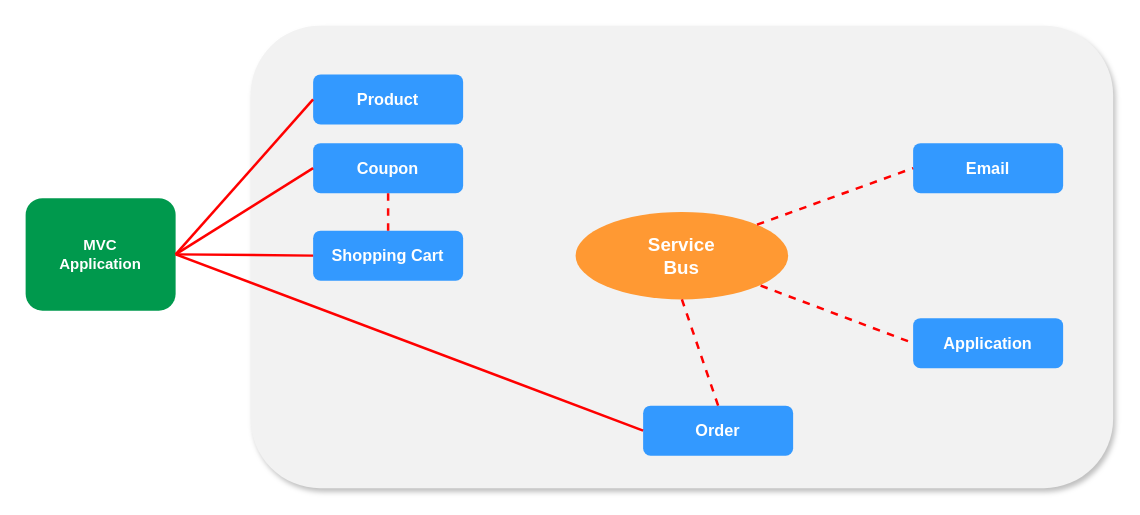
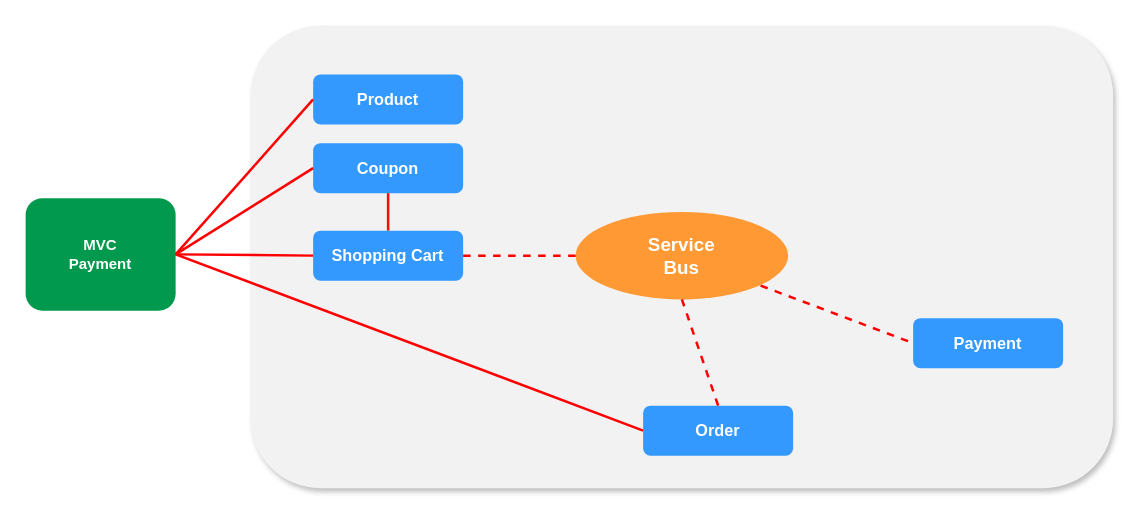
  <mxCell id="0" />
  <mxCell id="1" parent="0" />
  <mxCell id="2" value="" style="rounded=1;whiteSpace=wrap;html=1;shadow=1;glass=0;sketch=0;fontSize=50;fontColor=#FFFFFF;fillColor=#F2F2F2;strokeColor=none;" parent="1" vertex="1"><mxGeometry x="200" y="20" width="690" height="370" as="geometry" /></mxCell>
  <mxCell id="3" value="Product" style="rounded=1;whiteSpace=wrap;html=1;fontColor=#FFFFFF;fontStyle=1;fillColor=#3399FF;shadow=0;glass=0;sketch=0;strokeColor=none;fontSize=13;" parent="1" vertex="1"><mxGeometry x="250" y="59" width="120" height="40" as="geometry" /></mxCell>
  <mxCell id="4" value="Coupon" style="rounded=1;whiteSpace=wrap;html=1;fontColor=#FFFFFF;fontStyle=1;fillColor=#3399FF;shadow=0;glass=0;sketch=0;strokeColor=none;fontSize=13;" parent="1" vertex="1"><mxGeometry x="250" y="114" width="120" height="40" as="geometry" /></mxCell>
  <mxCell id="5" value="Shopping Cart" style="rounded=1;whiteSpace=wrap;html=1;fontColor=#FFFFFF;fontStyle=1;fillColor=#3399FF;shadow=0;glass=0;sketch=0;strokeColor=none;fontSize=13;" parent="1" vertex="1"><mxGeometry x="250" y="184" width="120" height="40" as="geometry" /></mxCell>
- <mxCell id="6" value="MVC&lt;br&gt;Application" style="rounded=1;whiteSpace=wrap;html=1;shadow=0;glass=0;sketch=0;fontColor=#FFFFFF;strokeColor=none;fillColor=#00994D;fontStyle=1" parent="1" vertex="1"><mxGeometry x="20" y="158" width="120" height="90" as="geometry" /></mxCell>
+ <mxCell id="6" value="MVC&lt;br&gt;Payment" style="rounded=1;whiteSpace=wrap;html=1;shadow=0;glass=0;sketch=0;fontColor=#FFFFFF;strokeColor=none;fillColor=#00994D;fontStyle=1" parent="1" vertex="1"><mxGeometry x="20" y="158" width="120" height="90" as="geometry" /></mxCell>
  <mxCell id="7" value="Order" style="rounded=1;whiteSpace=wrap;html=1;fontColor=#FFFFFF;fontStyle=1;fillColor=#3399FF;shadow=0;glass=0;sketch=0;strokeColor=none;fontSize=13;" parent="1" vertex="1"><mxGeometry x="514" y="324" width="120" height="40" as="geometry" /></mxCell>
- <mxCell id="8" value="Application" style="rounded=1;whiteSpace=wrap;html=1;fontColor=#FFFFFF;fontStyle=1;fillColor=#3399FF;shadow=0;glass=0;sketch=0;strokeColor=none;fontSize=13;" parent="1" vertex="1"><mxGeometry x="730" y="254" width="120" height="40" as="geometry" /></mxCell>
- <mxCell id="9" value="Email" style="rounded=1;whiteSpace=wrap;html=1;fontColor=#FFFFFF;fontStyle=1;fillColor=#3399FF;shadow=0;glass=0;sketch=0;strokeColor=none;fontSize=13;" parent="1" vertex="1"><mxGeometry x="730" y="114" width="120" height="40" as="geometry" /></mxCell>
+ <mxCell id="8" value="Payment" style="rounded=1;whiteSpace=wrap;html=1;fontColor=#FFFFFF;fontStyle=1;fillColor=#3399FF;shadow=0;glass=0;sketch=0;strokeColor=none;fontSize=13;" parent="1" vertex="1"><mxGeometry x="730" y="254" width="120" height="40" as="geometry" /></mxCell>
  <mxCell id="10" value="Service&lt;br style=&quot;font-size: 15px;&quot;&gt;Bus" style="ellipse;whiteSpace=wrap;html=1;rounded=1;shadow=0;glass=0;sketch=0;fontColor=#FFFFFF;strokeColor=none;fillColor=#FF9933;fontSize=15;fontStyle=1" parent="1" vertex="1"><mxGeometry x="460" y="169" width="170" height="70" as="geometry" /></mxCell>
  <mxCell id="11" value="" style="endArrow=none;html=1;strokeColor=#FF0000;strokeWidth=2;fontSize=50;fontColor=#FFFFFF;exitX=1;exitY=0.5;exitDx=0;exitDy=0;entryX=0;entryY=0.5;entryDx=0;entryDy=0;" parent="1" source="6" target="3" edge="1"><mxGeometry width="50" height="50" relative="1" as="geometry"><mxPoint x="140" y="214" as="sourcePoint" /><mxPoint x="190" y="164" as="targetPoint" /></mxGeometry></mxCell>
  <mxCell id="12" value="" style="endArrow=none;html=1;strokeColor=#FF0000;strokeWidth=2;fontSize=50;fontColor=#FFFFFF;entryX=0;entryY=0.5;entryDx=0;entryDy=0;exitX=1;exitY=0.5;exitDx=0;exitDy=0;" parent="1" source="6" target="4" edge="1"><mxGeometry width="50" height="50" relative="1" as="geometry"><mxPoint x="140" y="229" as="sourcePoint" /><mxPoint x="210.711" y="179" as="targetPoint" /></mxGeometry></mxCell>
  <mxCell id="13" value="" style="endArrow=none;html=1;strokeColor=#FF0000;strokeWidth=2;fontSize=50;fontColor=#FFFFFF;entryX=0;entryY=0.5;entryDx=0;entryDy=0;exitX=1;exitY=0.5;exitDx=0;exitDy=0;" parent="1" source="6" target="5" edge="1"><mxGeometry width="50" height="50" relative="1" as="geometry"><mxPoint x="140" y="179" as="sourcePoint" /><mxPoint x="210.711" y="179" as="targetPoint" /></mxGeometry></mxCell>
  <mxCell id="14" value="" style="endArrow=none;html=1;strokeColor=#FF0000;strokeWidth=2;fontSize=50;fontColor=#FFFFFF;entryX=0;entryY=0.5;entryDx=0;entryDy=0;exitX=1;exitY=0.5;exitDx=0;exitDy=0;" parent="1" source="6" target="7" edge="1"><mxGeometry width="50" height="50" relative="1" as="geometry"><mxPoint x="140" y="254" as="sourcePoint" /><mxPoint x="190" y="204" as="targetPoint" /></mxGeometry></mxCell>
+ <mxCell id="15" value="" style="endArrow=none;dashed=1;html=1;strokeColor=#FF0000;strokeWidth=2;fontSize=50;fontColor=#FFFFFF;entryX=0;entryY=0.5;entryDx=0;entryDy=0;" parent="1" source="5" target="10" edge="1"><mxGeometry width="50" height="50" relative="1" as="geometry"><mxPoint x="370" y="254" as="sourcePoint" /><mxPoint x="440.711" y="204" as="targetPoint" /></mxGeometry></mxCell>
  <mxCell id="16" value="" style="endArrow=none;dashed=1;html=1;strokeColor=#FF0000;strokeWidth=2;fontSize=50;fontColor=#FFFFFF;exitX=0.5;exitY=0;exitDx=0;exitDy=0;entryX=0.5;entryY=1;entryDx=0;entryDy=0;" parent="1" source="7" target="10" edge="1"><mxGeometry width="50" height="50" relative="1" as="geometry"><mxPoint x="540" y="284" as="sourcePoint" /><mxPoint x="590" y="234" as="targetPoint" /></mxGeometry></mxCell>
  <mxCell id="17" value="" style="endArrow=none;dashed=1;html=1;strokeColor=#FF0000;strokeWidth=2;fontSize=50;fontColor=#FFFFFF;entryX=0;entryY=0.5;entryDx=0;entryDy=0;" parent="1" target="8" edge="1"><mxGeometry width="50" height="50" relative="1" as="geometry"><mxPoint x="608" y="228" as="sourcePoint" /><mxPoint x="700.711" y="204" as="targetPoint" /></mxGeometry></mxCell>
- <mxCell id="18" value="" style="endArrow=none;dashed=1;html=1;strokeColor=#FF0000;strokeWidth=2;fontSize=50;fontColor=#FFFFFF;exitX=1;exitY=0;exitDx=0;exitDy=0;entryX=0;entryY=0.5;entryDx=0;entryDy=0;" parent="1" source="10" target="9" edge="1"><mxGeometry width="50" height="50" relative="1" as="geometry"><mxPoint x="630" y="224" as="sourcePoint" /><mxPoint x="680" y="174" as="targetPoint" /></mxGeometry></mxCell>
- <mxCell id="19" value="" style="endArrow=none;html=1;exitX=0.5;exitY=0;exitDx=0;exitDy=0;entryX=0.5;entryY=1;entryDx=0;entryDy=0;strokeColor=#FF0808;strokeWidth=2;dashed=1;" edge="1" parent="1" source="5" target="4"><mxGeometry width="50" height="50" relative="1" as="geometry"><mxPoint x="310" y="204" as="sourcePoint" /><mxPoint x="360" y="154" as="targetPoint" /></mxGeometry></mxCell>
+ <mxCell id="19" value="" style="endArrow=none;html=1;exitX=0.5;exitY=0;exitDx=0;exitDy=0;entryX=0.5;entryY=1;entryDx=0;entryDy=0;strokeColor=#FF0808;strokeWidth=2;" edge="1" parent="1" source="5" target="4"><mxGeometry width="50" height="50" relative="1" as="geometry"><mxPoint x="310" y="204" as="sourcePoint" /><mxPoint x="360" y="154" as="targetPoint" /></mxGeometry></mxCell>
